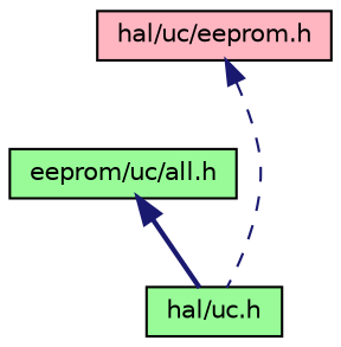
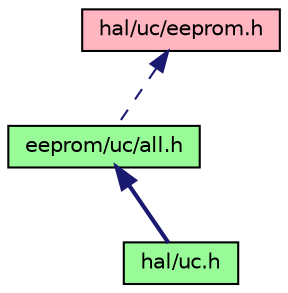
  digraph {
    node [color=black fillcolor=palegreen fontname=Helvetica fontsize=10 shape=record style=filled]
    edge [color=midnightblue dir=back fontname=Helvetica fontsize=10 labelfontname=Helvetica labelfontsize=10]
    n1 [fillcolor=lightpink fontcolor=black height=0.2 label="hal/uc/eeprom.h" width=0.4]
    n2 [height=0.2 label="eeprom/uc/all.h" width=0.4]
    n3 [height=0.2 label="hal/uc.h" width=0.4]
-   n1 -> n3 [style=dashed]
+   n1 -> n2 [style=dashed]
    n2 -> n3 [style=bold]
  }
